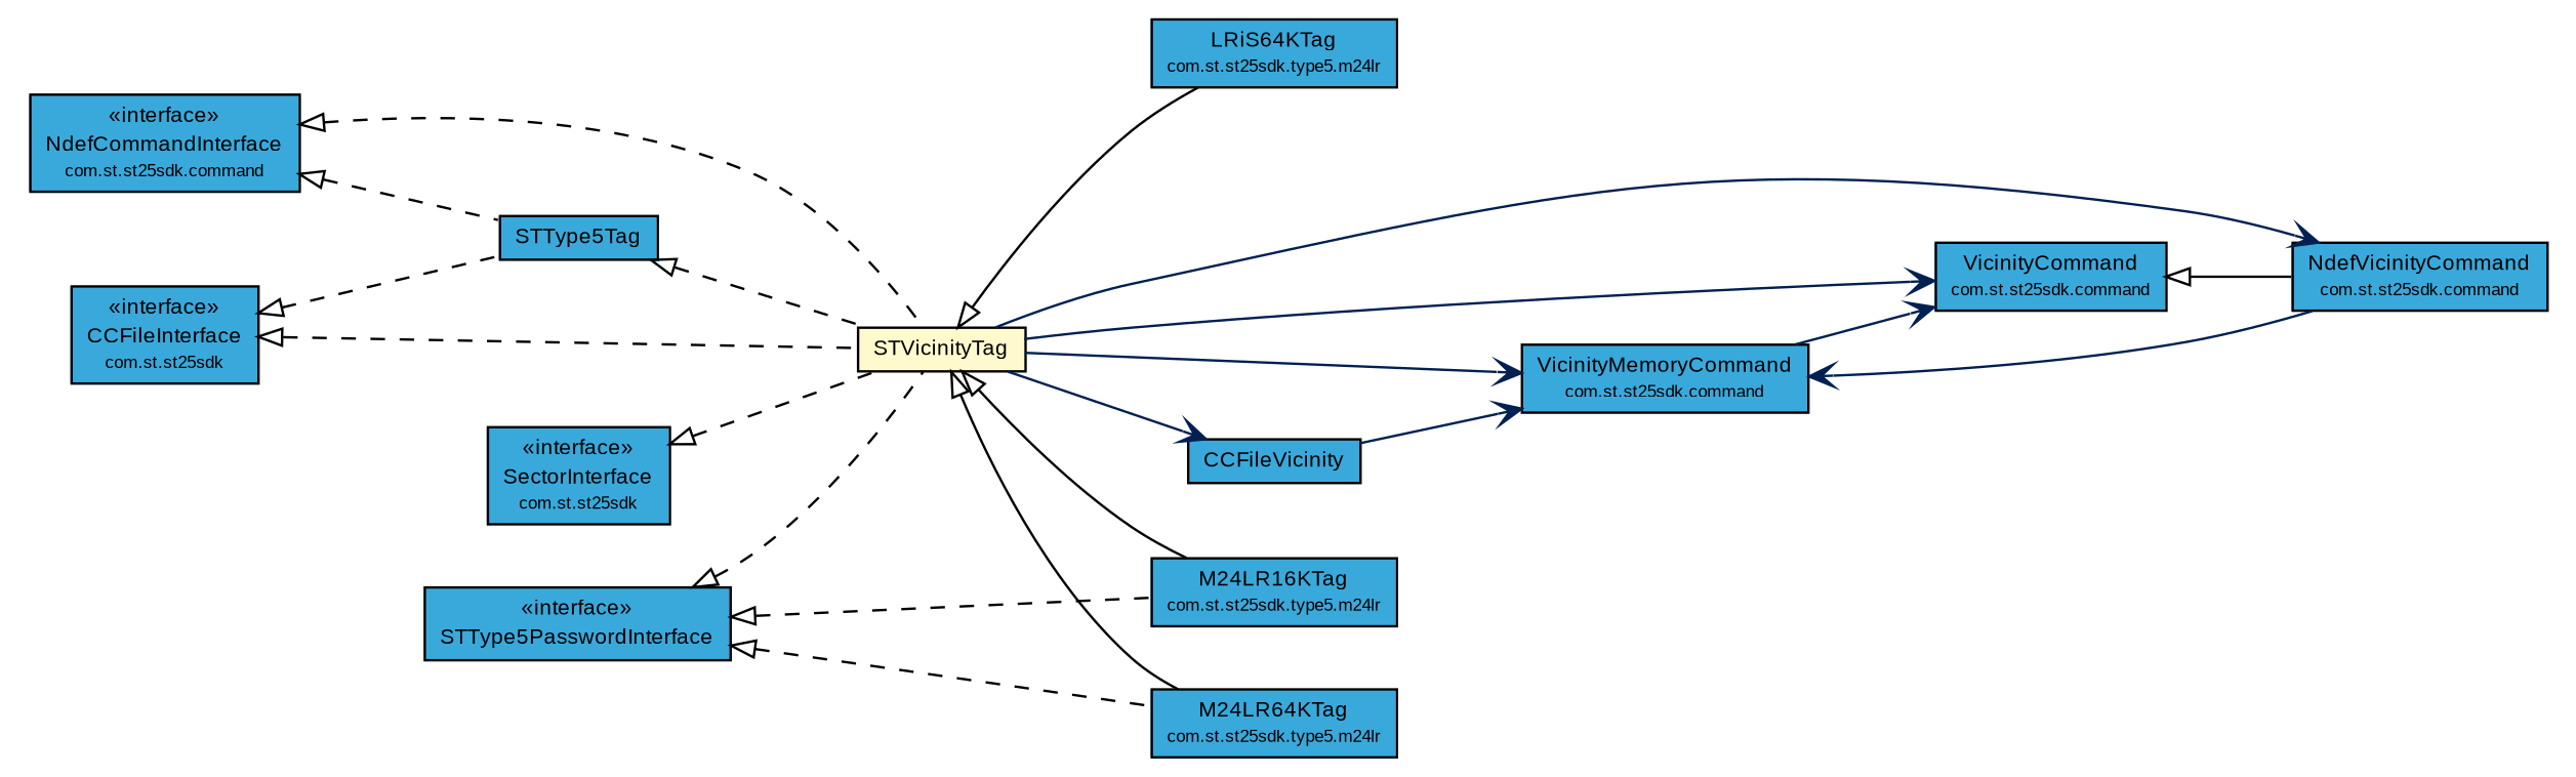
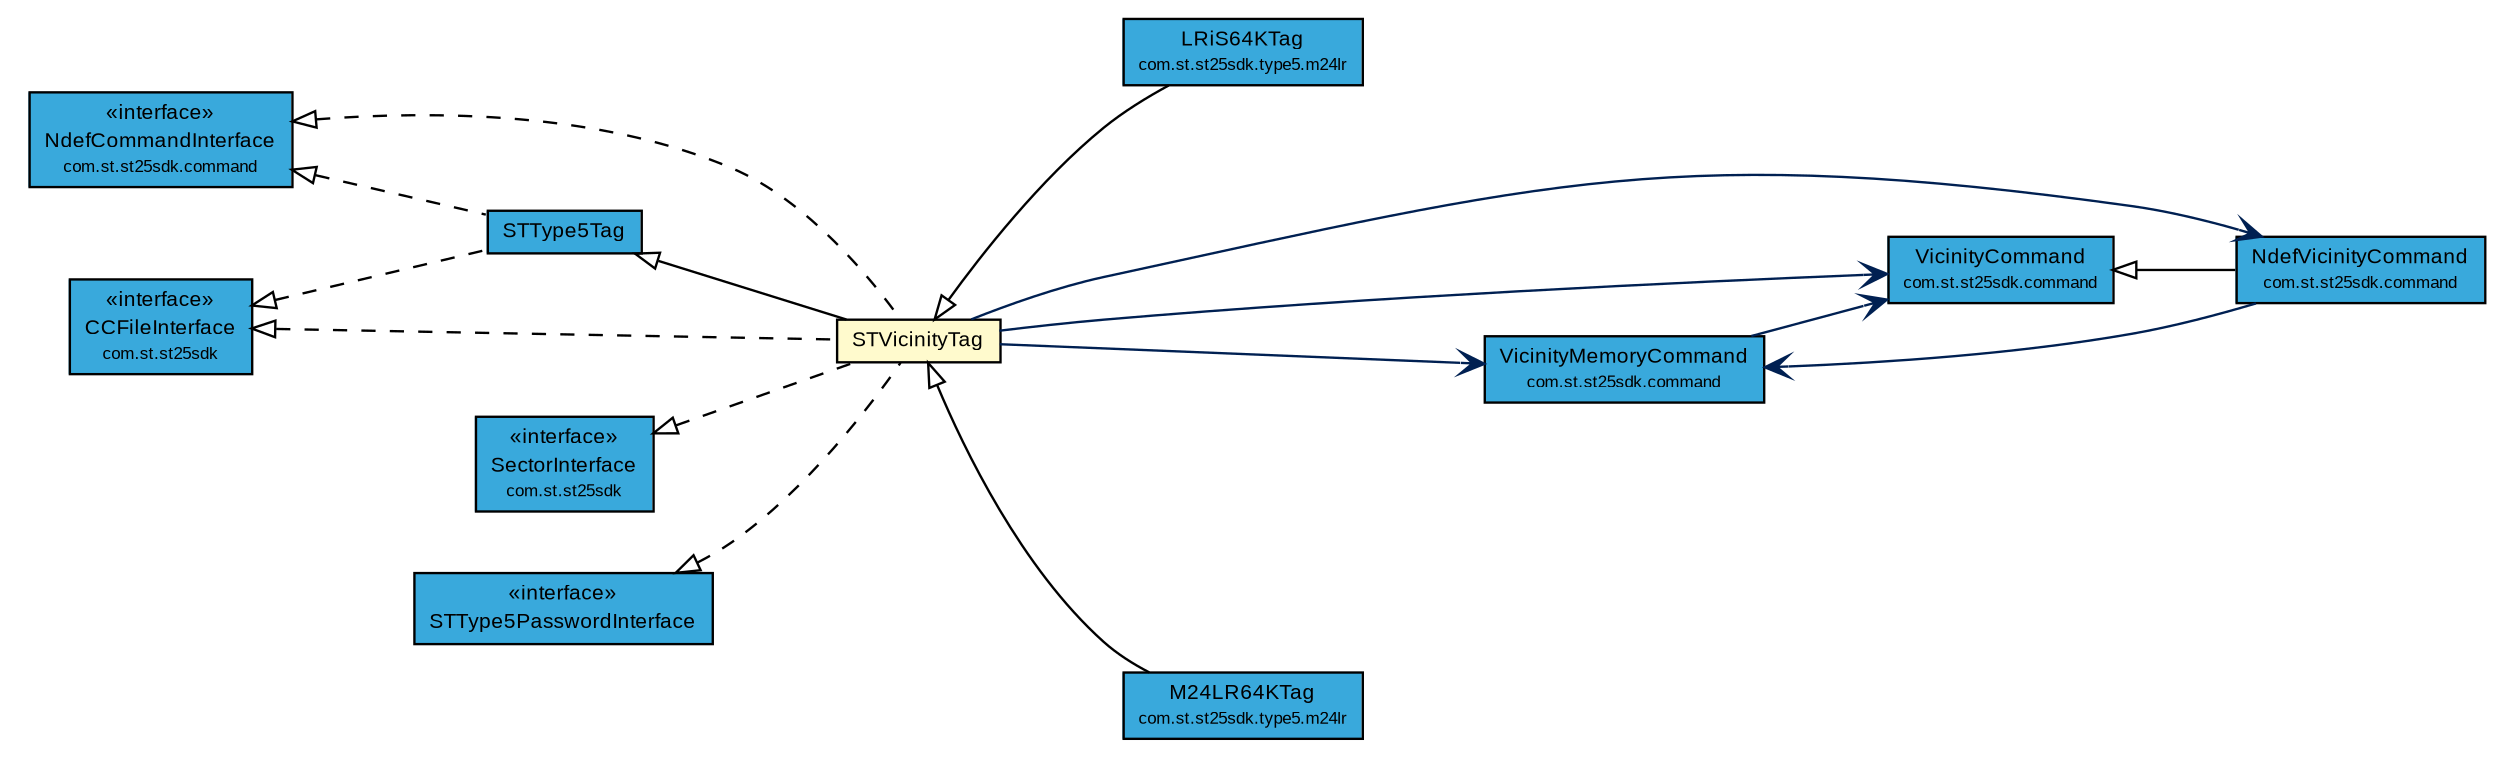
  digraph {
    nodesep=0.25
    rankdir=LR
    ranksep=0.5
    node [fontcolor=black fontname=arial fontsize=9.0 shape=plaintext]
    edge [arrowtail=empty dir=back fontname=arial fontsize=10 headport=p labelfontname=arial labelfontsize=10 tailport=p]
    n1 [label=<<table title="com.st.st25sdk.SectorInterface" border="0" cellborder="1" cellspacing="0" cellpadding="2" port="p" bgcolor="#39a9dc" href="../SectorInterface.html"> 		<tr><td><table border="0" cellspacing="0" cellpadding="1"> <tr><td align="center" balign="center"> &#171;interface&#187; </td></tr> <tr><td align="center" balign="center"> SectorInterface </td></tr> <tr><td align="center" balign="center"><font point-size="7.0"> com.st.st25sdk </font></td></tr> 		</table></td></tr> 		</table>>]
    n2 [label=<<table title="com.st.st25sdk.type5.STVicinityTag" border="0" cellborder="1" cellspacing="0" cellpadding="2" port="p" bgcolor="lemonChiffon" href="./STVicinityTag.html"> 		<tr><td><table border="0" cellspacing="0" cellpadding="1"> <tr><td align="center" balign="center"> STVicinityTag </td></tr> 		</table></td></tr> 		</table>>]
    n3 [label=<<table title="com.st.st25sdk.command.VicinityMemoryCommand" border="0" cellborder="1" cellspacing="0" cellpadding="2" port="p" bgcolor="#39a9dc" href="../command/VicinityMemoryCommand.html"> 		<tr><td><table border="0" cellspacing="0" cellpadding="1"> <tr><td align="center" balign="center"> VicinityMemoryCommand </td></tr> <tr><td align="center" balign="center"><font point-size="7.0"> com.st.st25sdk.command </font></td></tr> 		</table></td></tr> 		</table>>]
    n4 [label=<<table title="com.st.st25sdk.command.VicinityCommand" border="0" cellborder="1" cellspacing="0" cellpadding="2" port="p" bgcolor="#39a9dc" href="../command/VicinityCommand.html"> 		<tr><td><table border="0" cellspacing="0" cellpadding="1"> <tr><td align="center" balign="center"> VicinityCommand </td></tr> <tr><td align="center" balign="center"><font point-size="7.0"> com.st.st25sdk.command </font></td></tr> 		</table></td></tr> 		</table>>]
    n5 [label=<<table title="com.st.st25sdk.command.NdefVicinityCommand" border="0" cellborder="1" cellspacing="0" cellpadding="2" port="p" bgcolor="#39a9dc" href="../command/NdefVicinityCommand.html"> 		<tr><td><table border="0" cellspacing="0" cellpadding="1"> <tr><td align="center" balign="center"> NdefVicinityCommand </td></tr> <tr><td align="center" balign="center"><font point-size="7.0"> com.st.st25sdk.command </font></td></tr> 		</table></td></tr> 		</table>>]
-   n6 [label=<<table title="com.st.st25sdk.type5.CCFileVicinity" border="0" cellborder="1" cellspacing="0" cellpadding="2" port="p" bgcolor="#39a9dc" href="./CCFileVicinity.html"> 		<tr><td><table border="0" cellspacing="0" cellpadding="1"> <tr><td align="center" balign="center"> CCFileVicinity </td></tr> 		</table></td></tr> 		</table>>]
    n7 [label=<<table title="com.st.st25sdk.type5.m24lr.M24LR64KTag" border="0" cellborder="1" cellspacing="0" cellpadding="2" port="p" bgcolor="#39a9dc" href="./m24lr/M24LR64KTag.html"> 		<tr><td><table border="0" cellspacing="0" cellpadding="1"> <tr><td align="center" balign="center"> M24LR64KTag </td></tr> <tr><td align="center" balign="center"><font point-size="7.0"> com.st.st25sdk.type5.m24lr </font></td></tr> 		</table></td></tr> 		</table>>]
-   n8 [label=<<table title="com.st.st25sdk.type5.m24lr.M24LR16KTag" border="0" cellborder="1" cellspacing="0" cellpadding="2" port="p" bgcolor="#39a9dc" href="./m24lr/M24LR16KTag.html"> 		<tr><td><table border="0" cellspacing="0" cellpadding="1"> <tr><td align="center" balign="center"> M24LR16KTag </td></tr> <tr><td align="center" balign="center"><font point-size="7.0"> com.st.st25sdk.type5.m24lr </font></td></tr> 		</table></td></tr> 		</table>>]
    n9 [label=<<table title="com.st.st25sdk.type5.m24lr.LRiS64KTag" border="0" cellborder="1" cellspacing="0" cellpadding="2" port="p" bgcolor="#39a9dc" href="./m24lr/LRiS64KTag.html"> 		<tr><td><table border="0" cellspacing="0" cellpadding="1"> <tr><td align="center" balign="center"> LRiS64KTag </td></tr> <tr><td align="center" balign="center"><font point-size="7.0"> com.st.st25sdk.type5.m24lr </font></td></tr> 		</table></td></tr> 		</table>>]
    n10 [label=<<table title="com.st.st25sdk.CCFileInterface" border="0" cellborder="1" cellspacing="0" cellpadding="2" port="p" bgcolor="#39a9dc" href="../CCFileInterface.html"> 		<tr><td><table border="0" cellspacing="0" cellpadding="1"> <tr><td align="center" balign="center"> &#171;interface&#187; </td></tr> <tr><td align="center" balign="center"> CCFileInterface </td></tr> <tr><td align="center" balign="center"><font point-size="7.0"> com.st.st25sdk </font></td></tr> 		</table></td></tr> 		</table>>]
    n11 [label=<<table title="com.st.st25sdk.type5.STType5Tag" border="0" cellborder="1" cellspacing="0" cellpadding="2" port="p" bgcolor="#39a9dc" href="./STType5Tag.html"> 		<tr><td><table border="0" cellspacing="0" cellpadding="1"> <tr><td align="center" balign="center"> STType5Tag </td></tr> 		</table></td></tr> 		</table>>]
    n12 [label=<<table title="com.st.st25sdk.command.NdefCommandInterface" border="0" cellborder="1" cellspacing="0" cellpadding="2" port="p" bgcolor="#39a9dc" href="../command/NdefCommandInterface.html"> 		<tr><td><table border="0" cellspacing="0" cellpadding="1"> <tr><td align="center" balign="center"> &#171;interface&#187; </td></tr> <tr><td align="center" balign="center"> NdefCommandInterface </td></tr> <tr><td align="center" balign="center"><font point-size="7.0"> com.st.st25sdk.command </font></td></tr> 		</table></td></tr> 		</table>>]
    n13 [label=<<table title="com.st.st25sdk.type5.STType5PasswordInterface" border="0" cellborder="1" cellspacing="0" cellpadding="2" port="p" bgcolor="#39a9dc" href="./STType5PasswordInterface.html"> 		<tr><td><table border="0" cellspacing="0" cellpadding="1"> <tr><td align="center" balign="center"> &#171;interface&#187; </td></tr> <tr><td align="center" balign="center"> STType5PasswordInterface </td></tr> 		</table></td></tr> 		</table>>]
    n1 -> n2 [style=dashed]
    n2 -> n3 [arrowhead=open color="#002052" fontcolor="#002052" fontsize=10.0 arrowtail="" dir=""]
    n2 -> n4 [arrowhead=open color="#002052" fontcolor="#002052" fontsize=10.0 arrowtail="" dir=""]
    n2 -> n5 [arrowhead=open color="#002052" fontcolor="#002052" fontsize=10.0 arrowtail="" dir=""]
-   n2 -> n6 [arrowhead=open color="#002052" fontcolor="#002052" fontsize=10.0 arrowtail="" dir=""]
    n2 -> n7
-   n2 -> n8
    n2 -> n9
    n3 -> n4 [arrowhead=open color="#002052" fontcolor="#002052" fontsize=10.0 arrowtail="" dir=""]
    n4 -> n5
    n5 -> n3 [arrowhead=open color="#002052" fontcolor="#002052" fontsize=10.0 arrowtail="" dir=""]
-   n6 -> n3 [arrowhead=open color="#002052" fontcolor="#002052" fontsize=10.0 arrowtail="" dir=""]
    n10 -> n2 [style=dashed]
    n10 -> n11 [style=dashed]
-   n11 -> n2 [style=dashed]
+   n11 -> n2
    n12 -> n2 [style=dashed]
    n12 -> n11 [style=dashed]
    n13 -> n2 [style=dashed]
-   n13 -> n7 [style=dashed]
-   n13 -> n8 [style=dashed]
  }
